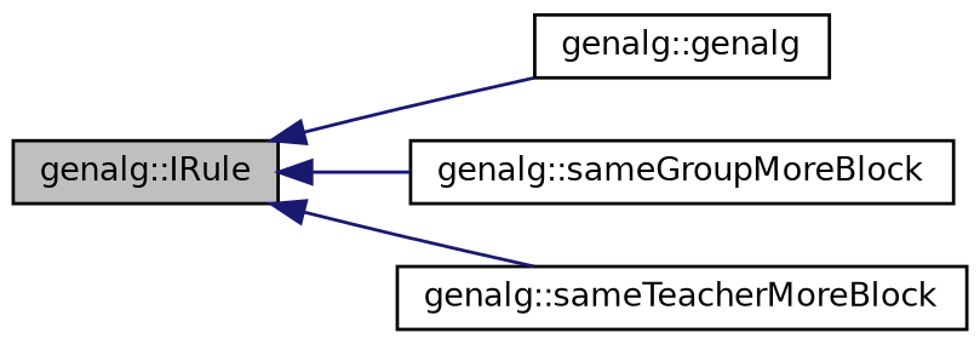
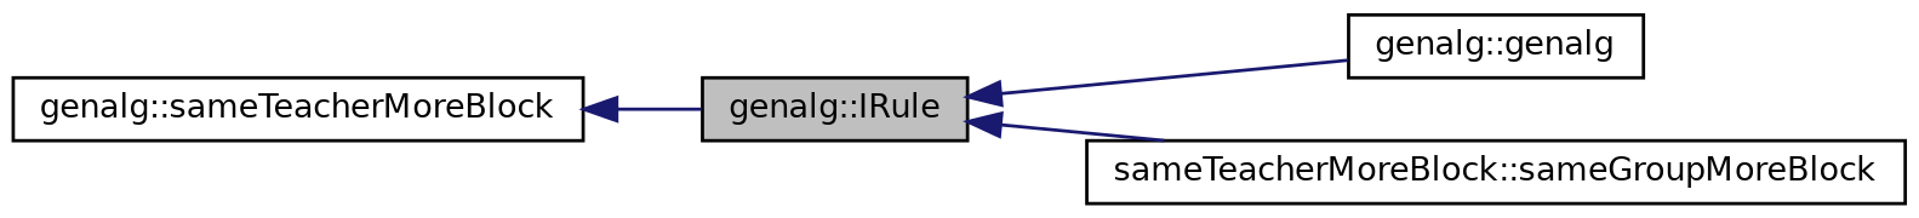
  digraph {
    rankdir=LR
    node [color=black fillcolor=white fontname=Helvetica fontsize=10 shape=record style=filled]
    edge [color=midnightblue dir=back fontname=Helvetica fontsize=10 labelfontname=Helvetica labelfontsize=10 style=solid]
    n1 [fillcolor=grey75 fontcolor=black height=0.2 label="genalg::IRule" width=0.4]
    n2 [height=0.2 label="genalg::genalg" width=0.4]
-   n3 [height=0.2 label="genalg::sameGroupMoreBlock" width=0.4]
+   n3 [height=0.2 label="sameTeacherMoreBlock::sameGroupMoreBlock" width=0.4]
    n4 [height=0.2 label="genalg::sameTeacherMoreBlock" width=0.4]
    n1 -> n2
    n1 -> n3
-   n1 -> n4
+   n4 -> n1
  }
